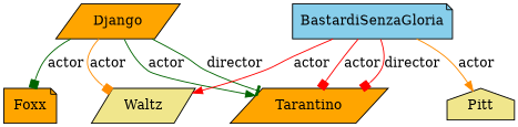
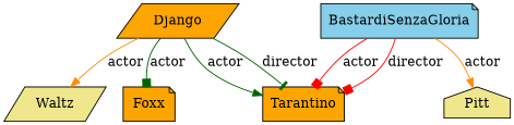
  digraph {
    node [fillcolor=orange shape=parallelogram style=filled]
    edge [arrowhead=box color=darkgreen]
    Django
    Waltz [fillcolor=khaki]
    Foxx [shape=note]
-   Tarantino
+   Tarantino [shape=note]
    BastardiSenzaGloria [fillcolor=skyblue shape=note]
    Pitt [fillcolor=khaki shape=house]
-   Django -> Waltz [color=darkorange label=actor]
+   Django -> Waltz [arrowhead=normal color=darkorange label=actor]
    Django -> Foxx [label=actor]
    Django -> Tarantino [arrowhead=normal label=actor]
    Django -> Tarantino [arrowhead=tee label=director]
-   BastardiSenzaGloria -> Waltz [arrowhead=normal color=red label=actor]
    BastardiSenzaGloria -> Tarantino [color=red label=actor]
    BastardiSenzaGloria -> Tarantino [color=red label=director]
    BastardiSenzaGloria -> Pitt [arrowhead=normal color=darkorange label=actor]
  }
